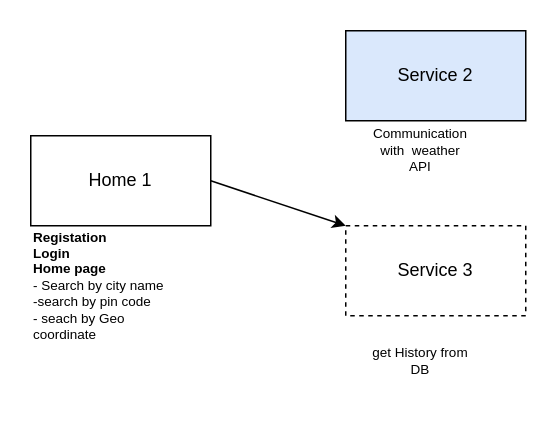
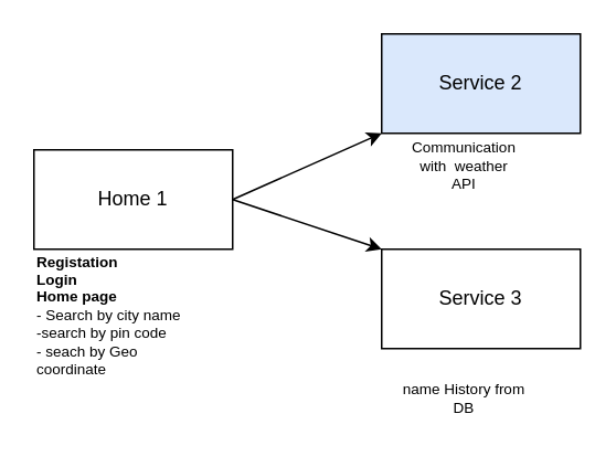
  <mxCell id="0" />
  <mxCell id="1" parent="0" />
- <mxCell id="2" value="Service 3" style="rounded=0;whiteSpace=wrap;html=1;dashed=1;" vertex="1" parent="1"><mxGeometry x="230" y="150" width="120" height="60" as="geometry" /></mxCell>
+ <mxCell id="2" value="Service 3" style="rounded=0;whiteSpace=wrap;html=1;" vertex="1" parent="1"><mxGeometry x="230" y="150" width="120" height="60" as="geometry" /></mxCell>
  <mxCell id="3" value="Service 2" style="rounded=0;whiteSpace=wrap;html=1;fillColor=#dae8fc;" vertex="1" parent="1"><mxGeometry x="230" y="20" width="120" height="60" as="geometry" /></mxCell>
  <mxCell id="4" value="Home 1" style="rounded=0;whiteSpace=wrap;html=1;" vertex="1" parent="1"><mxGeometry x="20" y="90" width="120" height="60" as="geometry" /></mxCell>
+ <mxCell id="5" value="" style="endArrow=classic;html=1;exitX=1;exitY=0.5;exitDx=0;exitDy=0;entryX=0;entryY=1;entryDx=0;entryDy=0;" edge="1" parent="1" source="4" target="3"><mxGeometry width="50" height="50" relative="1" as="geometry"><mxPoint x="200" y="150" as="sourcePoint" /><mxPoint x="250" y="100" as="targetPoint" /></mxGeometry></mxCell>
  <mxCell id="6" value="" style="endArrow=classic;html=1;exitX=1;exitY=0.5;exitDx=0;exitDy=0;entryX=0;entryY=0;entryDx=0;entryDy=0;" edge="1" parent="1" source="4" target="2"><mxGeometry width="50" height="50" relative="1" as="geometry"><mxPoint x="200" y="150" as="sourcePoint" /><mxPoint x="250" y="100" as="targetPoint" /></mxGeometry></mxCell>
  <mxCell id="7" value="&lt;div&gt;&lt;b&gt;Registation&amp;nbsp;&lt;/b&gt;&lt;br&gt;&lt;/div&gt;&lt;div&gt;&lt;b&gt;Login&lt;/b&gt;&lt;/div&gt;&lt;div&gt;&lt;b&gt;Home page&lt;/b&gt;&lt;/div&gt;- Search by city name&lt;br style=&quot;font-size: 9px&quot;&gt;-search by pin code&lt;br style=&quot;font-size: 9px&quot;&gt;- seach by Geo coordinate" style="text;html=1;strokeColor=none;fillColor=none;align=left;verticalAlign=middle;whiteSpace=wrap;rounded=0;fontSize=9;" vertex="1" parent="1"><mxGeometry x="20" y="150" width="100" height="80" as="geometry" /></mxCell>
  <mxCell id="8" value="Communication with&amp;nbsp; weather API" style="text;html=1;strokeColor=none;fillColor=none;align=center;verticalAlign=middle;whiteSpace=wrap;rounded=0;fontSize=9;" vertex="1" parent="1"><mxGeometry x="260" y="90" width="40" height="20" as="geometry" /></mxCell>
- <mxCell id="9" value="get History from DB&lt;br&gt;" style="text;html=1;strokeColor=none;fillColor=none;align=center;verticalAlign=middle;whiteSpace=wrap;rounded=0;fontSize=9;" vertex="1" parent="1"><mxGeometry x="240" y="220" width="80" height="40" as="geometry" /></mxCell>
+ <mxCell id="9" value="name History from DB&lt;br&gt;" style="text;html=1;strokeColor=none;fillColor=none;align=center;verticalAlign=middle;whiteSpace=wrap;rounded=0;fontSize=9;" vertex="1" parent="1"><mxGeometry x="240" y="220" width="80" height="40" as="geometry" /></mxCell>
